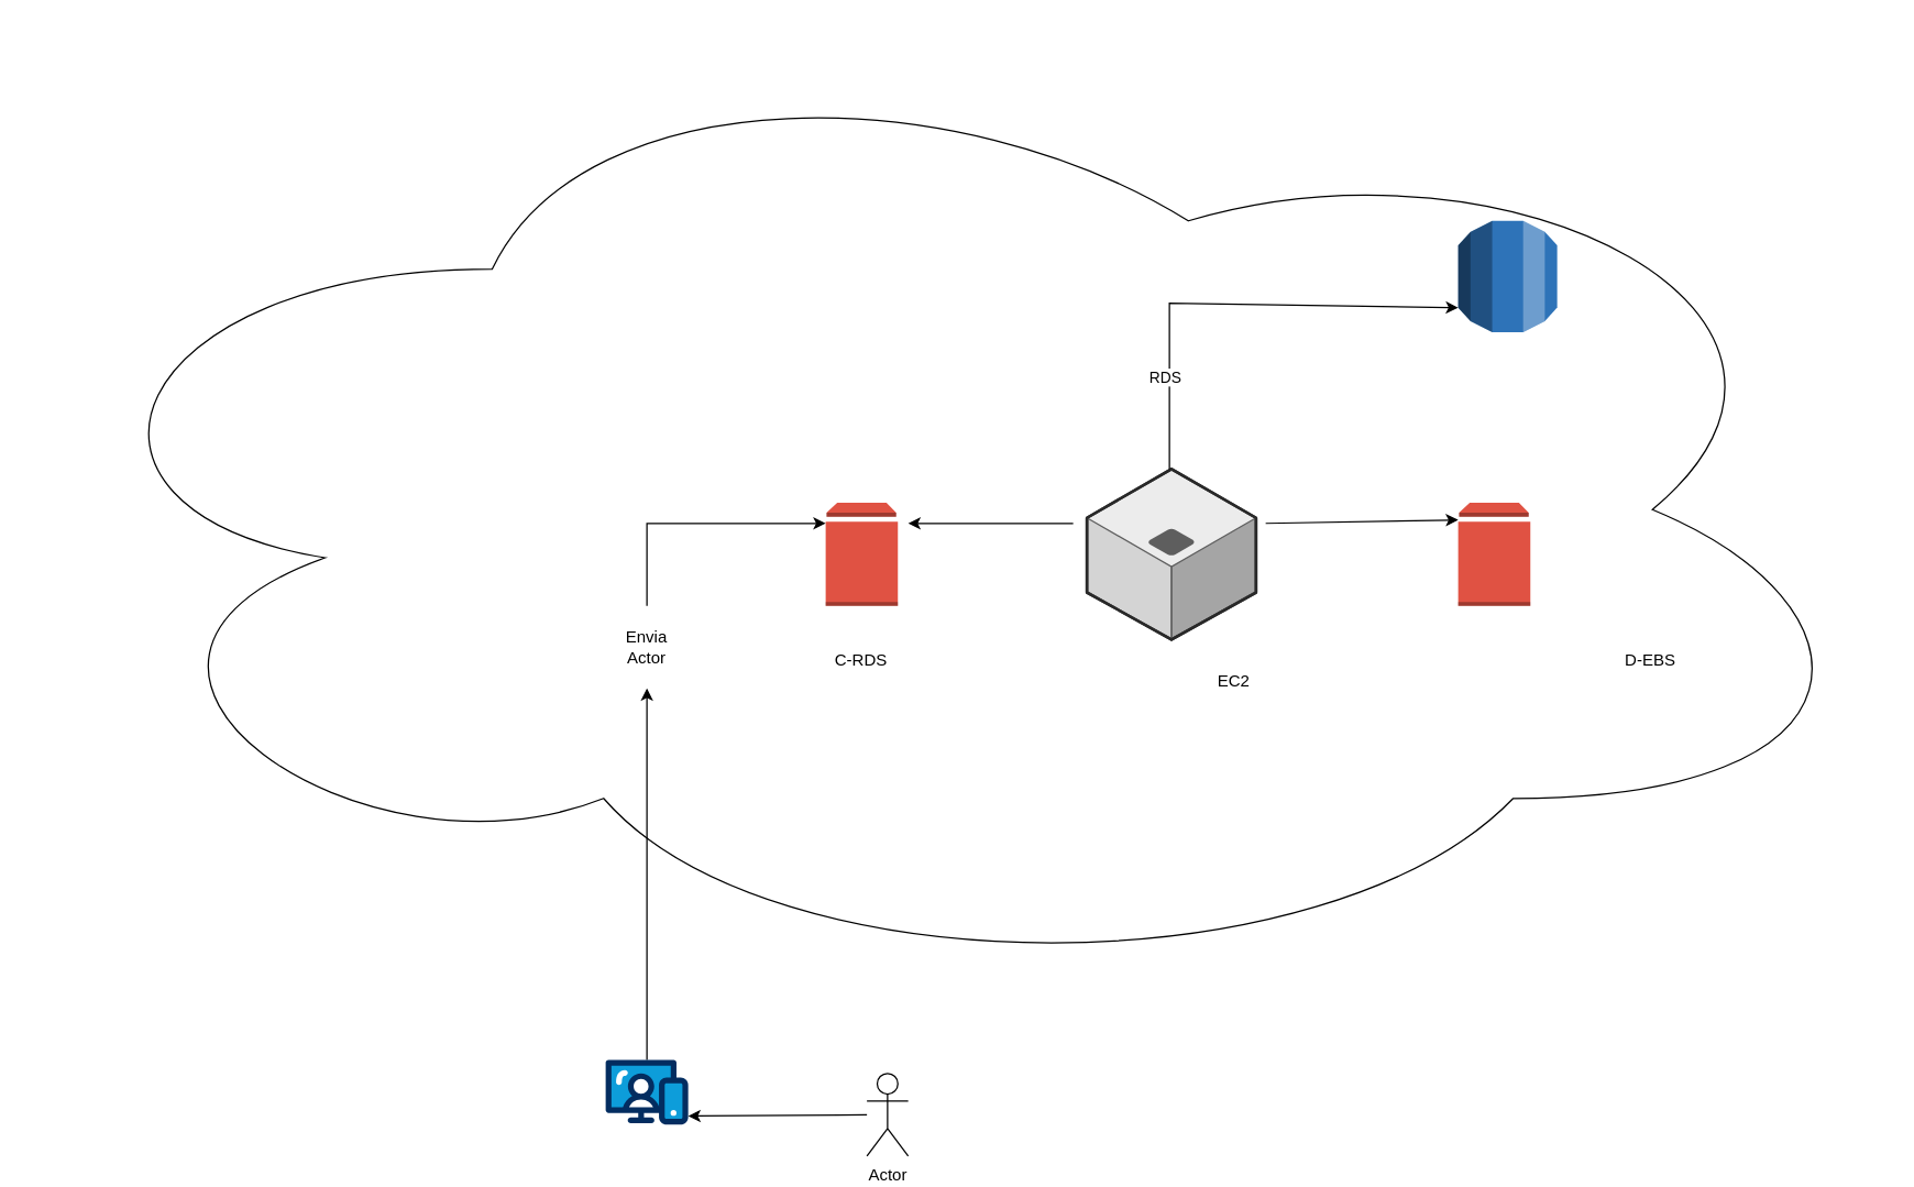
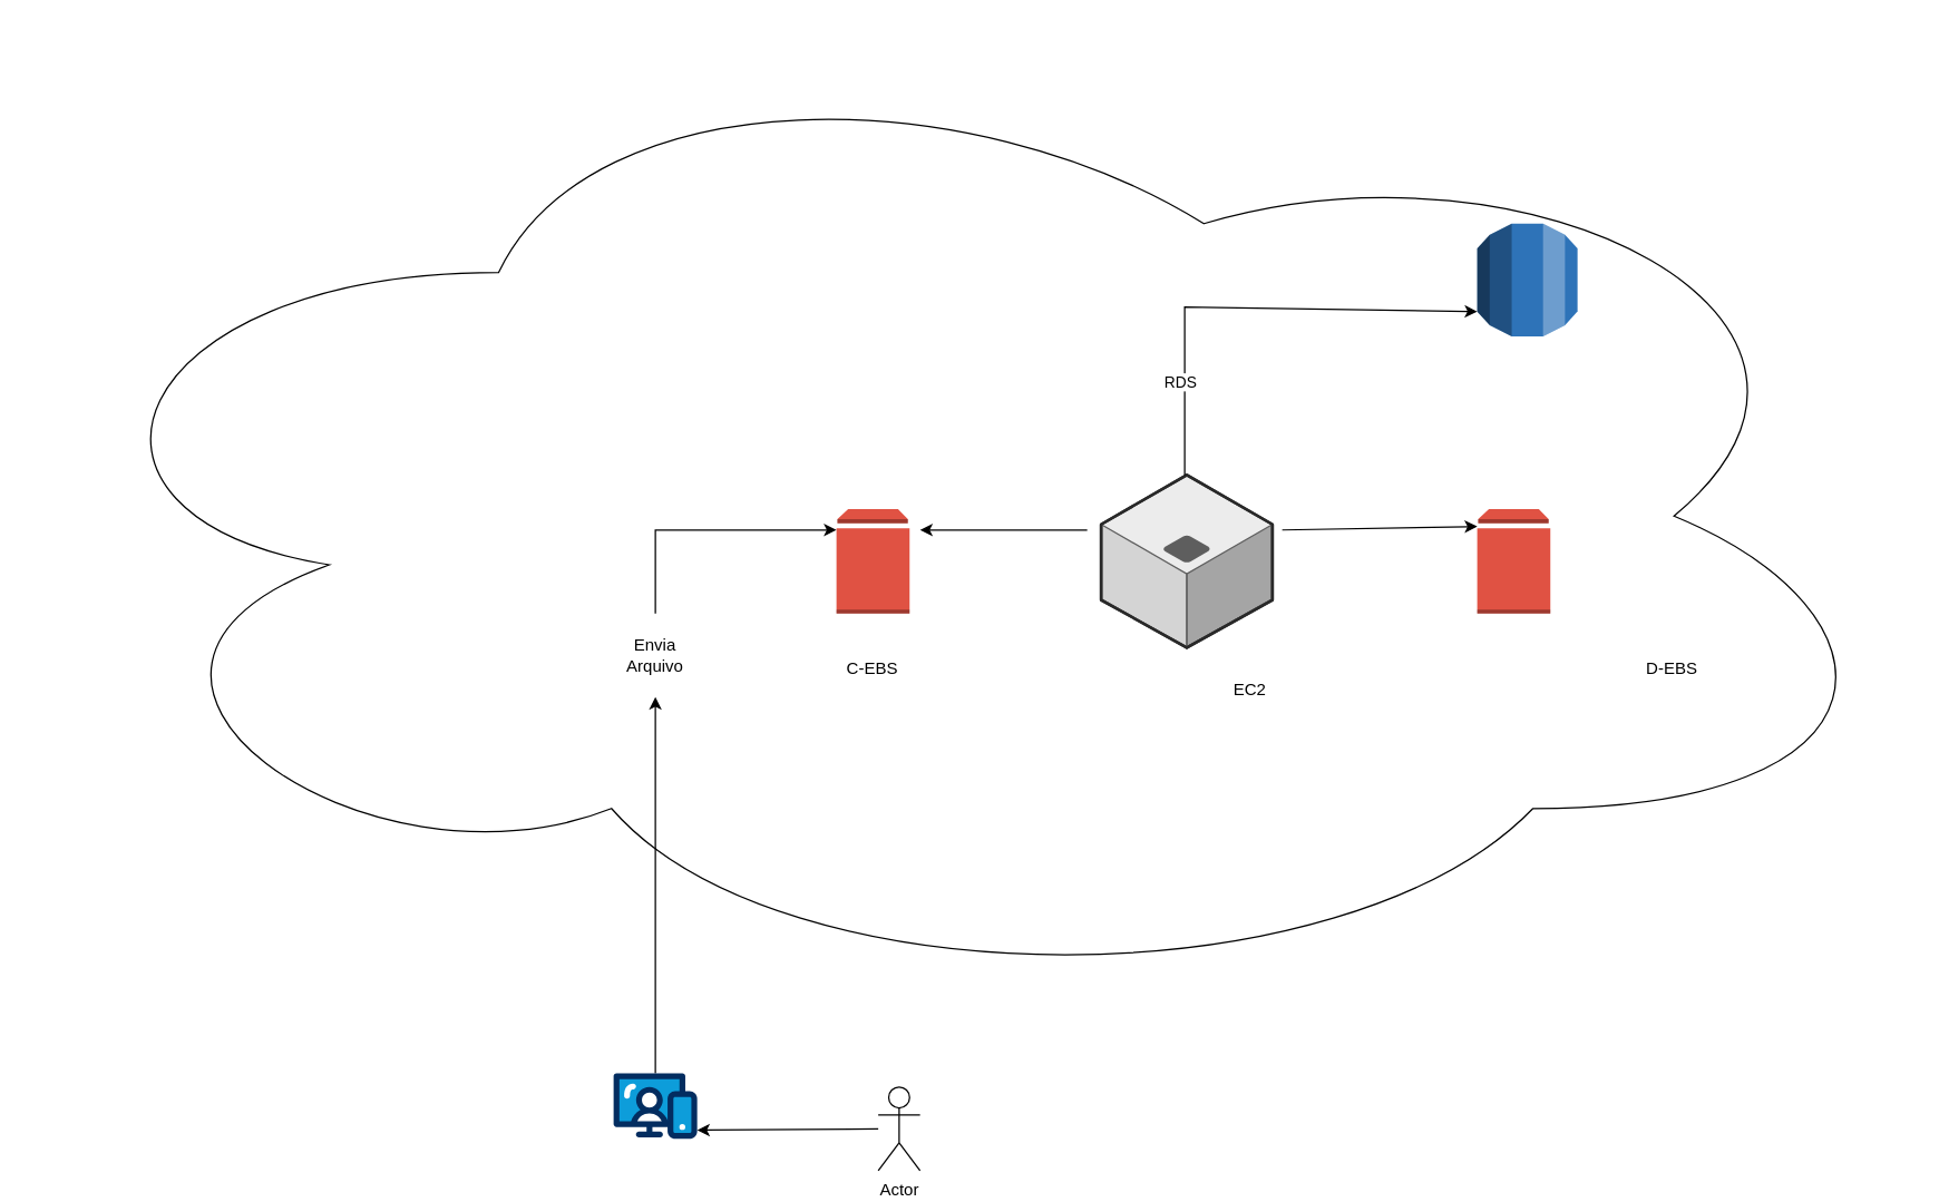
  <mxCell id="0" />
  <mxCell id="1" parent="0" />
  <mxCell id="2" value="&lt;span style=&quot;color: rgba(0, 0, 0, 0); font-family: monospace; font-size: 0px; text-align: start; text-wrap-mode: nowrap;&quot;&gt;%3CmxGraphModel%3E%3Croot%3E%3CmxCell%20id%3D%220%22%2F%3E%3CmxCell%20id%3D%221%22%20parent%3D%220%22%2F%3E%3CmxCell%20id%3D%222%22%20value%3D%22C-EBS%22%20style%3D%22text%3Bhtml%3D1%3Balign%3Dcenter%3BverticalAlign%3Dmiddle%3BwhiteSpace%3Dwrap%3Brounded%3D0%3B%22%20vertex%3D%221%22%20parent%3D%221%22%3E%3CmxGeometry%20x%3D%22226.25%22%20y%3D%22564.5%22%20width%3D%2260%22%20height%3D%2230%22%20as%3D%22geometry%22%2F%3E%3C%2FmxCell%3E%3C%2Froot%3E%3C%2FmxGraphModel%3E&lt;/span&gt;" style="ellipse;shape=cloud;whiteSpace=wrap;html=1;" vertex="1" parent="1"><mxGeometry x="20" y="20" width="1350" height="700" as="geometry" /></mxCell>
  <mxCell id="3" value="" style="outlineConnect=0;dashed=0;verticalLabelPosition=bottom;verticalAlign=top;align=center;html=1;shape=mxgraph.aws3.volume;fillColor=#E05243;gradientColor=none;" vertex="1" parent="1"><mxGeometry x="600" y="365" width="52.5" height="75" as="geometry" /></mxCell>
  <mxCell id="4" style="edgeStyle=orthogonalEdgeStyle;rounded=0;orthogonalLoop=1;jettySize=auto;html=1;" edge="1" parent="1" source="5"><mxGeometry relative="1" as="geometry"><mxPoint x="470" y="500" as="targetPoint" /></mxGeometry></mxCell>
  <mxCell id="5" value="" style="verticalLabelPosition=bottom;aspect=fixed;html=1;shape=mxgraph.salesforce.web;fillColorStyles=fillColor2,fillColor3,fillColor4;fillColor2=#032d60;fillColor3=#0d9dda;fillColor4=#ffffff;fillColor=none;strokeColor=none;" vertex="1" parent="1"><mxGeometry x="440" y="770" width="60" height="47.4" as="geometry" /></mxCell>
  <mxCell id="6" value="Actor" style="shape=umlActor;verticalLabelPosition=bottom;verticalAlign=top;html=1;outlineConnect=0;" vertex="1" parent="1"><mxGeometry x="630" y="780" width="30" height="60" as="geometry" /></mxCell>
  <mxCell id="7" value="" style="endArrow=classic;html=1;rounded=0;entryX=1;entryY=0.868;entryDx=0;entryDy=0;entryPerimeter=0;" edge="1" parent="1" source="6" target="5"><mxGeometry width="50" height="50" relative="1" as="geometry"><mxPoint x="670" y="300" as="sourcePoint" /><mxPoint x="630" y="610" as="targetPoint" /><Array as="points" /></mxGeometry></mxCell>
  <mxCell id="8" style="edgeStyle=orthogonalEdgeStyle;rounded=0;orthogonalLoop=1;jettySize=auto;html=1;exitX=0.5;exitY=0;exitDx=0;exitDy=0;entryX=0;entryY=0.2;entryDx=0;entryDy=0;entryPerimeter=0;" edge="1" parent="1" source="9" target="3"><mxGeometry relative="1" as="geometry"><mxPoint x="470" y="370" as="targetPoint" /></mxGeometry></mxCell>
- <mxCell id="9" value="Envia Actor" style="text;html=1;align=center;verticalAlign=middle;whiteSpace=wrap;rounded=0;" vertex="1" parent="1"><mxGeometry x="440" y="440" width="60" height="60" as="geometry" /></mxCell>
+ <mxCell id="9" value="Envia Arquivo" style="text;html=1;align=center;verticalAlign=middle;whiteSpace=wrap;rounded=0;" vertex="1" parent="1"><mxGeometry x="440" y="440" width="60" height="60" as="geometry" /></mxCell>
  <mxCell id="10" value="" style="verticalLabelPosition=bottom;html=1;verticalAlign=top;strokeWidth=1;align=center;outlineConnect=0;dashed=0;outlineConnect=0;shape=mxgraph.aws3d.application_server;fillColor=#ECECEC;strokeColor=#5E5E5E;aspect=fixed;strokeColor2=#292929;" vertex="1" parent="1"><mxGeometry x="790" y="340.5" width="123" height="124" as="geometry" /></mxCell>
  <mxCell id="11" value="" style="outlineConnect=0;dashed=0;verticalLabelPosition=bottom;verticalAlign=top;align=center;html=1;shape=mxgraph.aws3.volume;fillColor=#E05243;gradientColor=none;" vertex="1" parent="1"><mxGeometry x="1060" y="365" width="52.5" height="75" as="geometry" /></mxCell>
  <mxCell id="12" value="" style="endArrow=classic;html=1;rounded=0;" edge="1" parent="1"><mxGeometry width="50" height="50" relative="1" as="geometry"><mxPoint x="780" y="380" as="sourcePoint" /><mxPoint x="660" y="380" as="targetPoint" /><Array as="points"><mxPoint x="730" y="380" /></Array></mxGeometry></mxCell>
  <mxCell id="13" value="" style="endArrow=classic;html=1;rounded=0;" edge="1" parent="1"><mxGeometry width="50" height="50" relative="1" as="geometry"><mxPoint x="920" y="380" as="sourcePoint" /><mxPoint x="1060" y="377.5" as="targetPoint" /></mxGeometry></mxCell>
  <mxCell id="14" value="" style="outlineConnect=0;dashed=0;verticalLabelPosition=bottom;verticalAlign=top;align=center;html=1;shape=mxgraph.aws3.rds;fillColor=#2E73B8;gradientColor=none;" vertex="1" parent="1"><mxGeometry x="1060" y="160" width="72" height="81" as="geometry" /></mxCell>
  <mxCell id="15" value="" style="endArrow=classic;html=1;rounded=0;entryX=0;entryY=0.78;entryDx=0;entryDy=0;entryPerimeter=0;" edge="1" parent="1" target="14"><mxGeometry width="50" height="50" relative="1" as="geometry"><mxPoint x="850" y="340.5" as="sourcePoint" /><mxPoint x="850" y="210" as="targetPoint" /><Array as="points"><mxPoint x="850" y="220" /></Array></mxGeometry></mxCell>
  <mxCell id="16" value="RDS" style="edgeLabel;html=1;align=center;verticalAlign=middle;resizable=0;points=[];" vertex="1" connectable="0" parent="15"><mxGeometry x="-0.592" y="4" relative="1" as="geometry"><mxPoint as="offset" /></mxGeometry></mxCell>
- <mxCell id="17" value="C-RDS" style="text;html=1;align=center;verticalAlign=middle;whiteSpace=wrap;rounded=0;" vertex="1" parent="1"><mxGeometry x="596.25" y="464.5" width="60" height="30" as="geometry" /></mxCell>
+ <mxCell id="17" value="C-EBS" style="text;html=1;align=center;verticalAlign=middle;whiteSpace=wrap;rounded=0;" vertex="1" parent="1"><mxGeometry x="596.25" y="464.5" width="60" height="30" as="geometry" /></mxCell>
  <mxCell id="18" value="D-EBS" style="text;html=1;align=center;verticalAlign=middle;whiteSpace=wrap;rounded=0;" vertex="1" parent="1"><mxGeometry x="1170" y="464.5" width="60" height="30" as="geometry" /></mxCell>
  <mxCell id="19" value="EC2" style="text;html=1;align=center;verticalAlign=middle;whiteSpace=wrap;rounded=0;" vertex="1" parent="1"><mxGeometry x="866.5" y="480" width="60" height="30" as="geometry" /></mxCell>
